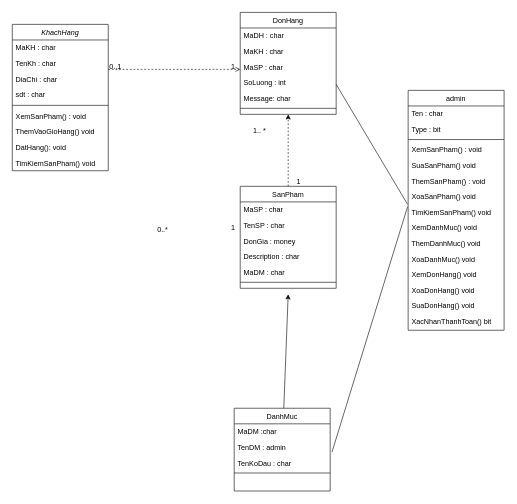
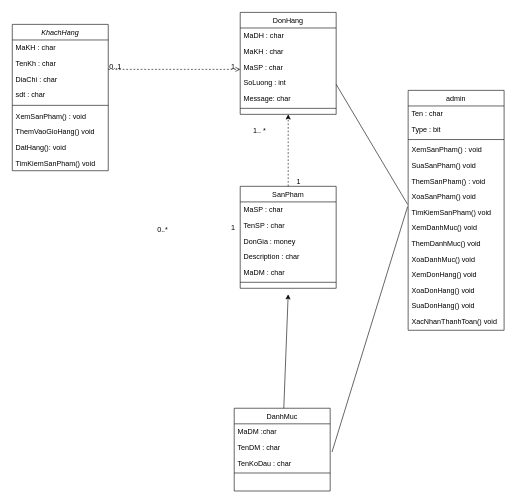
  <mxCell id="0" />
  <mxCell id="1" parent="0" />
  <mxCell id="2" value="KhachHang" style="swimlane;fontStyle=2;align=center;verticalAlign=top;childLayout=stackLayout;horizontal=1;startSize=26;horizontalStack=0;resizeParent=1;resizeLast=0;collapsible=1;marginBottom=0;rounded=0;shadow=0;strokeWidth=1;" parent="1" vertex="1"><mxGeometry x="20" y="40" width="160" height="244" as="geometry"><mxRectangle x="230" y="140" width="160" height="26" as="alternateBounds" /></mxGeometry></mxCell>
  <mxCell id="3" value="MaKH : char" style="text;align=left;verticalAlign=top;spacingLeft=4;spacingRight=4;overflow=hidden;rotatable=0;points=[[0,0.5],[1,0.5]];portConstraint=eastwest;" parent="2" vertex="1"><mxGeometry y="26" width="160" height="26" as="geometry" /></mxCell>
  <mxCell id="4" value="TenKh : char" style="text;align=left;verticalAlign=top;spacingLeft=4;spacingRight=4;overflow=hidden;rotatable=0;points=[[0,0.5],[1,0.5]];portConstraint=eastwest;rounded=0;shadow=0;html=0;" parent="2" vertex="1"><mxGeometry y="52" width="160" height="26" as="geometry" /></mxCell>
  <mxCell id="5" value="DiaChi : char" style="text;align=left;verticalAlign=top;spacingLeft=4;spacingRight=4;overflow=hidden;rotatable=0;points=[[0,0.5],[1,0.5]];portConstraint=eastwest;rounded=0;shadow=0;html=0;" parent="2" vertex="1"><mxGeometry y="78" width="160" height="26" as="geometry" /></mxCell>
  <mxCell id="6" value="sdt : char" style="text;align=left;verticalAlign=top;spacingLeft=4;spacingRight=4;overflow=hidden;rotatable=0;points=[[0,0.5],[1,0.5]];portConstraint=eastwest;rounded=0;shadow=0;html=0;" vertex="1" parent="2"><mxGeometry y="104" width="160" height="26" as="geometry" /></mxCell>
  <mxCell id="7" value="" style="line;html=1;strokeWidth=1;align=left;verticalAlign=middle;spacingTop=-1;spacingLeft=3;spacingRight=3;rotatable=0;labelPosition=right;points=[];portConstraint=eastwest;" parent="2" vertex="1"><mxGeometry y="130" width="160" height="10" as="geometry" /></mxCell>
  <mxCell id="8" value="XemSanPham() : void " style="text;align=left;verticalAlign=top;spacingLeft=4;spacingRight=4;overflow=hidden;rotatable=0;points=[[0,0.5],[1,0.5]];portConstraint=eastwest;" parent="2" vertex="1"><mxGeometry y="140" width="160" height="26" as="geometry" /></mxCell>
  <mxCell id="9" value="ThemVaoGioHang() void" style="text;align=left;verticalAlign=top;spacingLeft=4;spacingRight=4;overflow=hidden;rotatable=0;points=[[0,0.5],[1,0.5]];portConstraint=eastwest;" vertex="1" parent="2"><mxGeometry y="166" width="160" height="26" as="geometry" /></mxCell>
  <mxCell id="10" value="DatHang(): void " style="text;align=left;verticalAlign=top;spacingLeft=4;spacingRight=4;overflow=hidden;rotatable=0;points=[[0,0.5],[1,0.5]];portConstraint=eastwest;" vertex="1" parent="2"><mxGeometry y="192" width="160" height="26" as="geometry" /></mxCell>
  <mxCell id="11" value="TimKiemSanPham() void" style="text;align=left;verticalAlign=top;spacingLeft=4;spacingRight=4;overflow=hidden;rotatable=0;points=[[0,0.5],[1,0.5]];portConstraint=eastwest;" vertex="1" parent="2"><mxGeometry y="218" width="160" height="26" as="geometry" /></mxCell>
  <mxCell id="12" value="DanhMuc" style="swimlane;fontStyle=0;align=center;verticalAlign=top;childLayout=stackLayout;horizontal=1;startSize=26;horizontalStack=0;resizeParent=1;resizeLast=0;collapsible=1;marginBottom=0;rounded=0;shadow=0;strokeWidth=1;" parent="1" vertex="1"><mxGeometry x="390" y="680" width="160" height="138" as="geometry"><mxRectangle x="130" y="380" width="160" height="26" as="alternateBounds" /></mxGeometry></mxCell>
  <mxCell id="13" value="MaDM :char" style="text;align=left;verticalAlign=top;spacingLeft=4;spacingRight=4;overflow=hidden;rotatable=0;points=[[0,0.5],[1,0.5]];portConstraint=eastwest;" parent="12" vertex="1"><mxGeometry y="26" width="160" height="26" as="geometry" /></mxCell>
- <mxCell id="14" value="TenDM : admin&#10;" style="text;align=left;verticalAlign=top;spacingLeft=4;spacingRight=4;overflow=hidden;rotatable=0;points=[[0,0.5],[1,0.5]];portConstraint=eastwest;rounded=0;shadow=0;html=0;" parent="12" vertex="1"><mxGeometry y="52" width="160" height="26" as="geometry" /></mxCell>
+ <mxCell id="14" value="TenDM : char&#10;" style="text;align=left;verticalAlign=top;spacingLeft=4;spacingRight=4;overflow=hidden;rotatable=0;points=[[0,0.5],[1,0.5]];portConstraint=eastwest;rounded=0;shadow=0;html=0;" parent="12" vertex="1"><mxGeometry y="52" width="160" height="26" as="geometry" /></mxCell>
  <mxCell id="15" value="TenKoDau : char" style="text;align=left;verticalAlign=top;spacingLeft=4;spacingRight=4;overflow=hidden;rotatable=0;points=[[0,0.5],[1,0.5]];portConstraint=eastwest;rounded=0;shadow=0;html=0;" vertex="1" parent="12"><mxGeometry y="78" width="160" height="26" as="geometry" /></mxCell>
  <mxCell id="16" value="" style="line;html=1;strokeWidth=1;align=left;verticalAlign=middle;spacingTop=-1;spacingLeft=3;spacingRight=3;rotatable=0;labelPosition=right;points=[];portConstraint=eastwest;" parent="12" vertex="1"><mxGeometry y="104" width="160" height="8" as="geometry" /></mxCell>
  <mxCell id="17" value="DonHang" style="swimlane;fontStyle=0;align=center;verticalAlign=top;childLayout=stackLayout;horizontal=1;startSize=26;horizontalStack=0;resizeParent=1;resizeLast=0;collapsible=1;marginBottom=0;rounded=0;shadow=0;strokeWidth=1;" parent="1" vertex="1"><mxGeometry x="400" y="20" width="160" height="170" as="geometry"><mxRectangle x="550" y="140" width="160" height="26" as="alternateBounds" /></mxGeometry></mxCell>
  <mxCell id="18" value="MaDH : char" style="text;align=left;verticalAlign=top;spacingLeft=4;spacingRight=4;overflow=hidden;rotatable=0;points=[[0,0.5],[1,0.5]];portConstraint=eastwest;" parent="17" vertex="1"><mxGeometry y="26" width="160" height="26" as="geometry" /></mxCell>
  <mxCell id="19" value="MaKH : char" style="text;align=left;verticalAlign=top;spacingLeft=4;spacingRight=4;overflow=hidden;rotatable=0;points=[[0,0.5],[1,0.5]];portConstraint=eastwest;rounded=0;shadow=0;html=0;" parent="17" vertex="1"><mxGeometry y="52" width="160" height="26" as="geometry" /></mxCell>
  <mxCell id="20" value="MaSP : char" style="text;align=left;verticalAlign=top;spacingLeft=4;spacingRight=4;overflow=hidden;rotatable=0;points=[[0,0.5],[1,0.5]];portConstraint=eastwest;rounded=0;shadow=0;html=0;" parent="17" vertex="1"><mxGeometry y="78" width="160" height="26" as="geometry" /></mxCell>
  <mxCell id="21" value="SoLuong : int" style="text;align=left;verticalAlign=top;spacingLeft=4;spacingRight=4;overflow=hidden;rotatable=0;points=[[0,0.5],[1,0.5]];portConstraint=eastwest;rounded=0;shadow=0;html=0;" parent="17" vertex="1"><mxGeometry y="104" width="160" height="26" as="geometry" /></mxCell>
  <mxCell id="22" value="Message: char" style="text;align=left;verticalAlign=top;spacingLeft=4;spacingRight=4;overflow=hidden;rotatable=0;points=[[0,0.5],[1,0.5]];portConstraint=eastwest;rounded=0;shadow=0;html=0;" parent="17" vertex="1"><mxGeometry y="130" width="160" height="26" as="geometry" /></mxCell>
  <mxCell id="23" value="" style="line;html=1;strokeWidth=1;align=left;verticalAlign=middle;spacingTop=-1;spacingLeft=3;spacingRight=3;rotatable=0;labelPosition=right;points=[];portConstraint=eastwest;" parent="17" vertex="1"><mxGeometry y="156" width="160" height="8" as="geometry" /></mxCell>
  <mxCell id="24" value="" style="endArrow=open;shadow=0;strokeWidth=1;rounded=0;endFill=1;edgeStyle=elbowEdgeStyle;elbow=vertical;dashed=1;" parent="1" source="2" target="17" edge="1"><mxGeometry x="0.5" y="41" relative="1" as="geometry"><mxPoint x="260" y="122" as="sourcePoint" /><mxPoint x="420" y="122" as="targetPoint" /><mxPoint x="-40" y="32" as="offset" /></mxGeometry></mxCell>
  <mxCell id="25" value="0..1" style="resizable=0;align=left;verticalAlign=bottom;labelBackgroundColor=none;fontSize=12;" parent="24" connectable="0" vertex="1"><mxGeometry x="-1" relative="1" as="geometry"><mxPoint y="4" as="offset" /></mxGeometry></mxCell>
  <mxCell id="26" value="1" style="resizable=0;align=right;verticalAlign=bottom;labelBackgroundColor=none;fontSize=12;" parent="24" connectable="0" vertex="1"><mxGeometry x="1" relative="1" as="geometry"><mxPoint x="-7" y="4" as="offset" /></mxGeometry></mxCell>
  <mxCell id="27" value="1.. *" style="resizable=0;align=left;verticalAlign=bottom;labelBackgroundColor=none;fontSize=12;" connectable="0" vertex="1" parent="24"><mxGeometry x="-1" relative="1" as="geometry"><mxPoint x="240" y="110" as="offset" /></mxGeometry></mxCell>
  <mxCell id="28" value="1" style="resizable=0;align=right;verticalAlign=bottom;labelBackgroundColor=none;fontSize=12;" connectable="0" vertex="1" parent="24"><mxGeometry x="1" relative="1" as="geometry"><mxPoint x="102" y="195" as="offset" /></mxGeometry></mxCell>
  <mxCell id="29" value="SanPham" style="swimlane;fontStyle=0;align=center;verticalAlign=top;childLayout=stackLayout;horizontal=1;startSize=26;horizontalStack=0;resizeParent=1;resizeLast=0;collapsible=1;marginBottom=0;rounded=0;shadow=0;strokeWidth=1;" vertex="1" parent="1"><mxGeometry x="400" y="310" width="160" height="170" as="geometry"><mxRectangle x="550" y="140" width="160" height="26" as="alternateBounds" /></mxGeometry></mxCell>
  <mxCell id="30" value="MaSP : char" style="text;align=left;verticalAlign=top;spacingLeft=4;spacingRight=4;overflow=hidden;rotatable=0;points=[[0,0.5],[1,0.5]];portConstraint=eastwest;" vertex="1" parent="29"><mxGeometry y="26" width="160" height="26" as="geometry" /></mxCell>
  <mxCell id="31" value="TenSP : char" style="text;align=left;verticalAlign=top;spacingLeft=4;spacingRight=4;overflow=hidden;rotatable=0;points=[[0,0.5],[1,0.5]];portConstraint=eastwest;rounded=0;shadow=0;html=0;" vertex="1" parent="29"><mxGeometry y="52" width="160" height="26" as="geometry" /></mxCell>
  <mxCell id="32" value="DonGia : money" style="text;align=left;verticalAlign=top;spacingLeft=4;spacingRight=4;overflow=hidden;rotatable=0;points=[[0,0.5],[1,0.5]];portConstraint=eastwest;rounded=0;shadow=0;html=0;" vertex="1" parent="29"><mxGeometry y="78" width="160" height="26" as="geometry" /></mxCell>
  <mxCell id="33" value="Description : char" style="text;align=left;verticalAlign=top;spacingLeft=4;spacingRight=4;overflow=hidden;rotatable=0;points=[[0,0.5],[1,0.5]];portConstraint=eastwest;rounded=0;shadow=0;html=0;" vertex="1" parent="29"><mxGeometry y="104" width="160" height="26" as="geometry" /></mxCell>
  <mxCell id="34" value="MaDM : char" style="text;align=left;verticalAlign=top;spacingLeft=4;spacingRight=4;overflow=hidden;rotatable=0;points=[[0,0.5],[1,0.5]];portConstraint=eastwest;rounded=0;shadow=0;html=0;" vertex="1" parent="29"><mxGeometry y="130" width="160" height="26" as="geometry" /></mxCell>
  <mxCell id="35" value="" style="line;html=1;strokeWidth=1;align=left;verticalAlign=middle;spacingTop=-1;spacingLeft=3;spacingRight=3;rotatable=0;labelPosition=right;points=[];portConstraint=eastwest;" vertex="1" parent="29"><mxGeometry y="156" width="160" height="8" as="geometry" /></mxCell>
  <mxCell id="36" value="" style="endArrow=classic;html=1;exitX=0.5;exitY=0;exitDx=0;exitDy=0;entryX=0.5;entryY=1;entryDx=0;entryDy=0;dashed=1;" edge="1" parent="1" source="29" target="17"><mxGeometry width="50" height="50" relative="1" as="geometry"><mxPoint x="440" y="270" as="sourcePoint" /><mxPoint x="490" y="220" as="targetPoint" /></mxGeometry></mxCell>
  <mxCell id="37" value="" style="endArrow=classic;html=1;" edge="1" parent="1" source="12"><mxGeometry width="50" height="50" relative="1" as="geometry"><mxPoint x="240" y="420" as="sourcePoint" /><mxPoint x="480" y="490" as="targetPoint" /></mxGeometry></mxCell>
  <mxCell id="38" value="0..*" style="resizable=0;align=left;verticalAlign=bottom;labelBackgroundColor=none;fontSize=12;fillColor=#dae8fc;" connectable="0" vertex="1" parent="1"><mxGeometry x="260" y="390" as="geometry" /></mxCell>
  <mxCell id="39" value="1" style="resizable=0;align=right;verticalAlign=bottom;labelBackgroundColor=none;fontSize=12;" connectable="0" vertex="1" parent="1"><mxGeometry x="512" y="310" as="geometry"><mxPoint x="-119" y="78" as="offset" /></mxGeometry></mxCell>
  <mxCell id="40" value="admin" style="swimlane;fontStyle=0;align=center;verticalAlign=top;childLayout=stackLayout;horizontal=1;startSize=26;horizontalStack=0;resizeParent=1;resizeLast=0;collapsible=1;marginBottom=0;rounded=0;shadow=0;strokeWidth=1;" vertex="1" parent="1"><mxGeometry x="680" y="150" width="160" height="400" as="geometry"><mxRectangle x="550" y="140" width="160" height="26" as="alternateBounds" /></mxGeometry></mxCell>
  <mxCell id="41" value="Ten : char" style="text;align=left;verticalAlign=top;spacingLeft=4;spacingRight=4;overflow=hidden;rotatable=0;points=[[0,0.5],[1,0.5]];portConstraint=eastwest;" vertex="1" parent="40"><mxGeometry y="26" width="160" height="26" as="geometry" /></mxCell>
  <mxCell id="42" value="Type : bit" style="text;align=left;verticalAlign=top;spacingLeft=4;spacingRight=4;overflow=hidden;rotatable=0;points=[[0,0.5],[1,0.5]];portConstraint=eastwest;rounded=0;shadow=0;html=0;" vertex="1" parent="40"><mxGeometry y="52" width="160" height="26" as="geometry" /></mxCell>
  <mxCell id="43" value="" style="line;html=1;strokeWidth=1;align=left;verticalAlign=middle;spacingTop=-1;spacingLeft=3;spacingRight=3;rotatable=0;labelPosition=right;points=[];portConstraint=eastwest;" vertex="1" parent="40"><mxGeometry y="78" width="160" height="8" as="geometry" /></mxCell>
  <mxCell id="44" value="XemSanPham() : void " style="text;align=left;verticalAlign=top;spacingLeft=4;spacingRight=4;overflow=hidden;rotatable=0;points=[[0,0.5],[1,0.5]];portConstraint=eastwest;" vertex="1" parent="40"><mxGeometry y="86" width="160" height="26" as="geometry" /></mxCell>
  <mxCell id="45" value="SuaSanPham() void" style="text;align=left;verticalAlign=top;spacingLeft=4;spacingRight=4;overflow=hidden;rotatable=0;points=[[0,0.5],[1,0.5]];portConstraint=eastwest;" vertex="1" parent="40"><mxGeometry y="112" width="160" height="26" as="geometry" /></mxCell>
  <mxCell id="46" value="ThemSanPham() : void" style="text;align=left;verticalAlign=top;spacingLeft=4;spacingRight=4;overflow=hidden;rotatable=0;points=[[0,0.5],[1,0.5]];portConstraint=eastwest;" vertex="1" parent="40"><mxGeometry y="138" width="160" height="26" as="geometry" /></mxCell>
  <mxCell id="47" value="XoaSanPham() void" style="text;align=left;verticalAlign=top;spacingLeft=4;spacingRight=4;overflow=hidden;rotatable=0;points=[[0,0.5],[1,0.5]];portConstraint=eastwest;" vertex="1" parent="40"><mxGeometry y="164" width="160" height="26" as="geometry" /></mxCell>
  <mxCell id="48" value="TimKiemSanPham() void" style="text;align=left;verticalAlign=top;spacingLeft=4;spacingRight=4;overflow=hidden;rotatable=0;points=[[0,0.5],[1,0.5]];portConstraint=eastwest;" vertex="1" parent="40"><mxGeometry y="190" width="160" height="26" as="geometry" /></mxCell>
  <mxCell id="49" value="XemDanhMuc() void" style="text;align=left;verticalAlign=top;spacingLeft=4;spacingRight=4;overflow=hidden;rotatable=0;points=[[0,0.5],[1,0.5]];portConstraint=eastwest;" vertex="1" parent="40"><mxGeometry y="216" width="160" height="26" as="geometry" /></mxCell>
  <mxCell id="50" value="ThemDanhMuc() void" style="text;align=left;verticalAlign=top;spacingLeft=4;spacingRight=4;overflow=hidden;rotatable=0;points=[[0,0.5],[1,0.5]];portConstraint=eastwest;" vertex="1" parent="40"><mxGeometry y="242" width="160" height="26" as="geometry" /></mxCell>
  <mxCell id="51" value="XoaDanhMuc() void " style="text;align=left;verticalAlign=top;spacingLeft=4;spacingRight=4;overflow=hidden;rotatable=0;points=[[0,0.5],[1,0.5]];portConstraint=eastwest;" vertex="1" parent="40"><mxGeometry y="268" width="160" height="26" as="geometry" /></mxCell>
  <mxCell id="52" value="XemDonHang() void" style="text;align=left;verticalAlign=top;spacingLeft=4;spacingRight=4;overflow=hidden;rotatable=0;points=[[0,0.5],[1,0.5]];portConstraint=eastwest;" vertex="1" parent="40"><mxGeometry y="294" width="160" height="26" as="geometry" /></mxCell>
  <mxCell id="53" value="XoaDonHang() void" style="text;align=left;verticalAlign=top;spacingLeft=4;spacingRight=4;overflow=hidden;rotatable=0;points=[[0,0.5],[1,0.5]];portConstraint=eastwest;" vertex="1" parent="40"><mxGeometry y="320" width="160" height="26" as="geometry" /></mxCell>
  <mxCell id="54" value="SuaDonHang() void" style="text;align=left;verticalAlign=top;spacingLeft=4;spacingRight=4;overflow=hidden;rotatable=0;points=[[0,0.5],[1,0.5]];portConstraint=eastwest;" vertex="1" parent="40"><mxGeometry y="346" width="160" height="26" as="geometry" /></mxCell>
- <mxCell id="55" value="XacNhanThanhToan() bit" style="text;align=left;verticalAlign=top;spacingLeft=4;spacingRight=4;overflow=hidden;rotatable=0;points=[[0,0.5],[1,0.5]];portConstraint=eastwest;" vertex="1" parent="40"><mxGeometry y="372" width="160" height="26" as="geometry" /></mxCell>
+ <mxCell id="55" value="XacNhanThanhToan() void" style="text;align=left;verticalAlign=top;spacingLeft=4;spacingRight=4;overflow=hidden;rotatable=0;points=[[0,0.5],[1,0.5]];portConstraint=eastwest;" vertex="1" parent="40"><mxGeometry y="372" width="160" height="26" as="geometry" /></mxCell>
  <mxCell id="56" value="" style="endArrow=none;html=1;entryX=-0.006;entryY=0;entryDx=0;entryDy=0;entryPerimeter=0;" edge="1" parent="1" target="48"><mxGeometry width="50" height="50" relative="1" as="geometry"><mxPoint x="560" y="140" as="sourcePoint" /><mxPoint x="670" y="330" as="targetPoint" /></mxGeometry></mxCell>
  <mxCell id="57" value="" style="endArrow=none;html=1;entryX=-0.006;entryY=0.154;entryDx=0;entryDy=0;entryPerimeter=0;exitX=1.019;exitY=0.808;exitDx=0;exitDy=0;exitPerimeter=0;" edge="1" parent="1" source="14" target="48"><mxGeometry width="50" height="50" relative="1" as="geometry"><mxPoint x="570" y="150" as="sourcePoint" /><mxPoint x="689.04" y="350" as="targetPoint" /></mxGeometry></mxCell>
